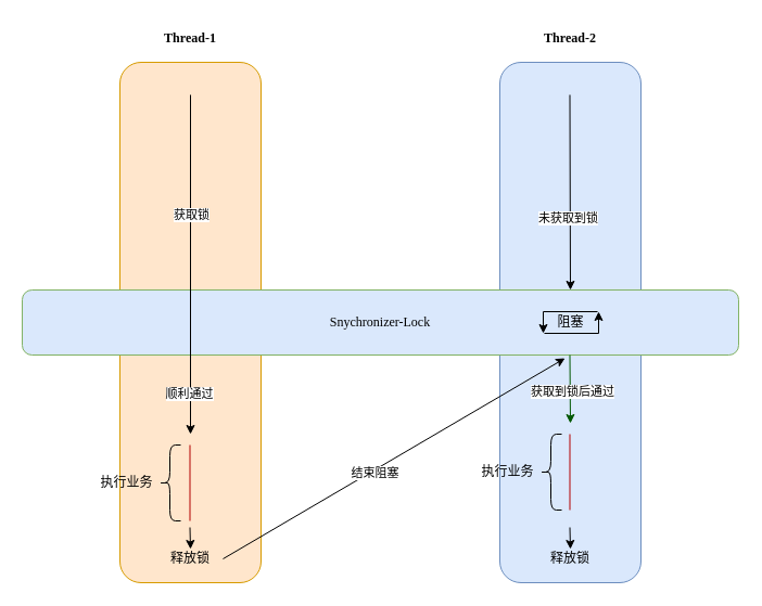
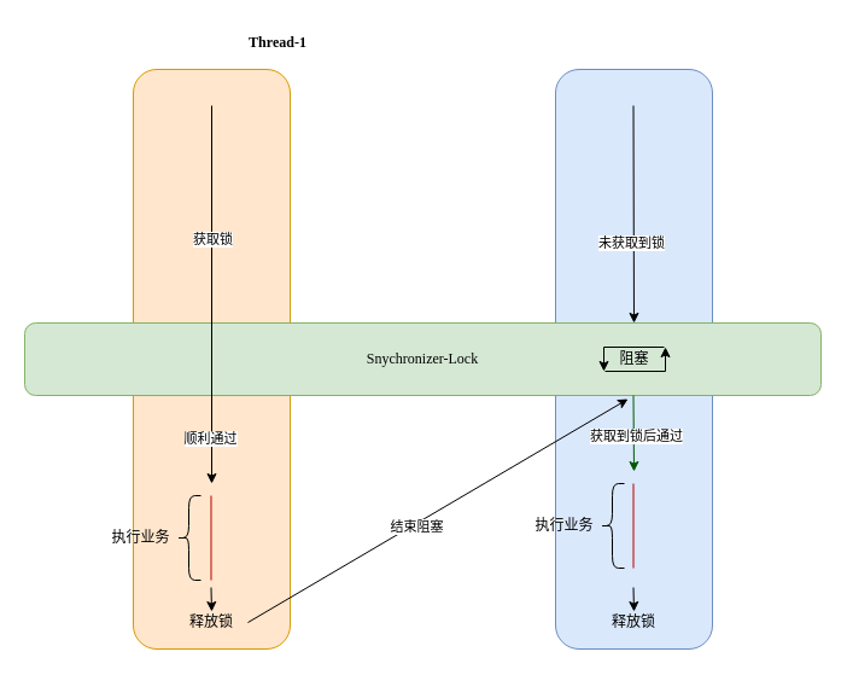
  <mxCell id="0" />
  <mxCell id="1" parent="0" />
  <mxCell id="2" value="" style="rounded=1;whiteSpace=wrap;html=1;fontSize=12;glass=0;strokeWidth=1;shadow=0;fontFamily=JetBrains Mono;fillColor=#dae8fc;strokeColor=#6c8ebf;" vertex="1" parent="1"><mxGeometry x="460" y="57" width="130" height="480" as="geometry" /></mxCell>
  <mxCell id="3" value="" style="rounded=1;whiteSpace=wrap;html=1;fontSize=12;glass=0;strokeWidth=1;shadow=0;fontFamily=JetBrains Mono;fillColor=#ffe6cc;strokeColor=#d79b00;" parent="1" vertex="1"><mxGeometry x="110" y="57" width="130" height="480" as="geometry" /></mxCell>
- <mxCell id="4" value="Snychronizer-Lock" style="rounded=1;whiteSpace=wrap;html=1;fontFamily=JetBrains Mono;fillColor=#dae8fc;strokeColor=#82b366;" vertex="1" parent="1"><mxGeometry x="20" y="267" width="660" height="60" as="geometry" /></mxCell>
+ <mxCell id="4" value="Snychronizer-Lock" style="rounded=1;whiteSpace=wrap;html=1;fontFamily=JetBrains Mono;fillColor=#d5e8d4;strokeColor=#82b366;" vertex="1" parent="1"><mxGeometry x="20" y="267" width="660" height="60" as="geometry" /></mxCell>
  <mxCell id="5" value="" style="endArrow=classic;html=1;rounded=0;fontFamily=JetBrains Mono;" edge="1" parent="1"><mxGeometry width="50" height="50" relative="1" as="geometry"><mxPoint x="175" y="87" as="sourcePoint" /><mxPoint x="175" y="400" as="targetPoint" /></mxGeometry></mxCell>
  <mxCell id="6" value="顺利通过" style="edgeLabel;html=1;align=center;verticalAlign=middle;resizable=0;points=[];fontFamily=JetBrains Mono;" vertex="1" connectable="0" parent="5"><mxGeometry x="0.51" y="-2" relative="1" as="geometry"><mxPoint y="39" as="offset" /></mxGeometry></mxCell>
  <mxCell id="7" value="获取锁" style="edgeLabel;html=1;align=center;verticalAlign=middle;resizable=0;points=[];fontFamily=JetBrains Mono;" vertex="1" connectable="0" parent="5"><mxGeometry x="-0.295" relative="1" as="geometry"><mxPoint as="offset" /></mxGeometry></mxCell>
  <mxCell id="8" value="" style="endArrow=classic;html=1;rounded=0;fontFamily=JetBrains Mono;" edge="1" parent="1"><mxGeometry width="50" height="50" relative="1" as="geometry"><mxPoint x="524.5" y="87" as="sourcePoint" /><mxPoint x="525" y="267" as="targetPoint" /></mxGeometry></mxCell>
  <mxCell id="9" value="未获取到锁" style="edgeLabel;html=1;align=center;verticalAlign=middle;resizable=0;points=[];fontFamily=JetBrains Mono;" vertex="1" connectable="0" parent="8"><mxGeometry x="0.51" y="-2" relative="1" as="geometry"><mxPoint y="-23" as="offset" /></mxGeometry></mxCell>
  <mxCell id="10" value="" style="edgeStyle=segmentEdgeStyle;endArrow=classic;html=1;rounded=0;fontFamily=JetBrains Mono;" edge="1" parent="1"><mxGeometry width="50" height="50" relative="1" as="geometry"><mxPoint x="501" y="307" as="sourcePoint" /><mxPoint x="551" y="287" as="targetPoint" /><Array as="points"><mxPoint x="501" y="307" /><mxPoint x="551" y="307" /></Array></mxGeometry></mxCell>
  <mxCell id="11" value="" style="edgeStyle=segmentEdgeStyle;endArrow=classic;html=1;rounded=0;fontFamily=JetBrains Mono;" edge="1" parent="1"><mxGeometry width="50" height="50" relative="1" as="geometry"><mxPoint x="550" y="287" as="sourcePoint" /><mxPoint x="500" y="307" as="targetPoint" /><Array as="points"><mxPoint x="550" y="287" /><mxPoint x="500" y="287" /></Array></mxGeometry></mxCell>
  <mxCell id="12" value="阻塞" style="text;html=1;resizable=0;autosize=1;align=center;verticalAlign=middle;points=[];fillColor=none;strokeColor=none;rounded=0;fontFamily=JetBrains Mono;" vertex="1" parent="1"><mxGeometry x="505" y="287" width="40" height="20" as="geometry" /></mxCell>
  <mxCell id="13" value="" style="endArrow=classic;html=1;rounded=0;fillColor=#008a00;strokeColor=#005700;fontFamily=JetBrains Mono;" edge="1" parent="1"><mxGeometry width="50" height="50" relative="1" as="geometry"><mxPoint x="524.5" y="327" as="sourcePoint" /><mxPoint x="525" y="390" as="targetPoint" /></mxGeometry></mxCell>
  <mxCell id="14" value="获取到锁后通过" style="edgeLabel;html=1;align=center;verticalAlign=middle;resizable=0;points=[];fontFamily=JetBrains Mono;" vertex="1" connectable="0" parent="13"><mxGeometry x="-0.225" y="2" relative="1" as="geometry"><mxPoint y="10" as="offset" /></mxGeometry></mxCell>
  <mxCell id="15" value="" style="endArrow=none;html=1;rounded=0;fillColor=#e51400;strokeColor=#B20000;fontFamily=JetBrains Mono;" edge="1" parent="1"><mxGeometry width="50" height="50" relative="1" as="geometry"><mxPoint x="174.5" y="480" as="sourcePoint" /><mxPoint x="174.5" y="410" as="targetPoint" /></mxGeometry></mxCell>
  <mxCell id="16" value="" style="shape=curlyBracket;whiteSpace=wrap;html=1;rounded=1;fontFamily=JetBrains Mono;" vertex="1" parent="1"><mxGeometry x="146" y="410" width="20" height="70" as="geometry" /></mxCell>
  <mxCell id="17" value="执行业务" style="text;html=1;resizable=0;autosize=1;align=center;verticalAlign=middle;points=[];fillColor=none;strokeColor=none;rounded=0;fontFamily=JetBrains Mono;" vertex="1" parent="1"><mxGeometry x="86" y="435" width="60" height="20" as="geometry" /></mxCell>
  <mxCell id="18" value="" style="endArrow=none;html=1;rounded=0;fillColor=#e51400;strokeColor=#B20000;fontFamily=JetBrains Mono;" edge="1" parent="1"><mxGeometry width="50" height="50" relative="1" as="geometry"><mxPoint x="524.5" y="470" as="sourcePoint" /><mxPoint x="524.5" y="400" as="targetPoint" /></mxGeometry></mxCell>
  <mxCell id="19" value="" style="shape=curlyBracket;whiteSpace=wrap;html=1;rounded=1;fontFamily=JetBrains Mono;" vertex="1" parent="1"><mxGeometry x="497" y="400" width="20" height="70" as="geometry" /></mxCell>
  <mxCell id="20" value="执行业务" style="text;html=1;resizable=0;autosize=1;align=center;verticalAlign=middle;points=[];fillColor=none;strokeColor=none;rounded=0;fontFamily=JetBrains Mono;" vertex="1" parent="1"><mxGeometry x="437" y="425" width="60" height="20" as="geometry" /></mxCell>
  <mxCell id="21" value="释放锁" style="text;html=1;strokeColor=none;fillColor=none;align=center;verticalAlign=middle;whiteSpace=wrap;rounded=0;fontFamily=JetBrains Mono;" vertex="1" parent="1"><mxGeometry x="145" y="500" width="60" height="30" as="geometry" /></mxCell>
  <mxCell id="22" value="" style="endArrow=classic;html=1;rounded=0;exitX=1;exitY=0.5;exitDx=0;exitDy=0;fontFamily=JetBrains Mono;" edge="1" parent="1" source="21"><mxGeometry width="50" height="50" relative="1" as="geometry"><mxPoint x="350" y="310" as="sourcePoint" /><mxPoint x="520" y="330" as="targetPoint" /></mxGeometry></mxCell>
  <mxCell id="23" value="结束阻塞" style="edgeLabel;html=1;align=center;verticalAlign=middle;resizable=0;points=[];fontFamily=JetBrains Mono;" vertex="1" connectable="0" parent="22"><mxGeometry x="-0.117" y="-2" relative="1" as="geometry"><mxPoint as="offset" /></mxGeometry></mxCell>
  <mxCell id="24" value="" style="endArrow=classic;html=1;rounded=0;fontFamily=JetBrains Mono;" edge="1" parent="1"><mxGeometry width="50" height="50" relative="1" as="geometry"><mxPoint x="174.5" y="486" as="sourcePoint" /><mxPoint x="175" y="506" as="targetPoint" /></mxGeometry></mxCell>
  <mxCell id="25" value="释放锁" style="text;html=1;strokeColor=none;fillColor=none;align=center;verticalAlign=middle;whiteSpace=wrap;rounded=0;fontFamily=JetBrains Mono;" vertex="1" parent="1"><mxGeometry x="495" y="500" width="60" height="30" as="geometry" /></mxCell>
  <mxCell id="26" value="" style="endArrow=classic;html=1;rounded=0;fontFamily=JetBrains Mono;" edge="1" parent="1"><mxGeometry width="50" height="50" relative="1" as="geometry"><mxPoint x="524.5" y="486" as="sourcePoint" /><mxPoint x="525" y="506" as="targetPoint" /></mxGeometry></mxCell>
- <mxCell id="27" value="Thread-1" style="text;html=1;strokeColor=none;fillColor=none;align=center;verticalAlign=middle;whiteSpace=wrap;rounded=0;fontFamily=JetBrains Mono;fontStyle=1" vertex="1" parent="1"><mxGeometry x="145" y="20" width="60" height="30" as="geometry" /></mxCell>
- <mxCell id="28" value="Thread-2" style="text;html=1;strokeColor=none;fillColor=none;align=center;verticalAlign=middle;whiteSpace=wrap;rounded=0;fontFamily=JetBrains Mono;fontStyle=1" vertex="1" parent="1"><mxGeometry x="495" y="20" width="60" height="30" as="geometry" /></mxCell>
+ <mxCell id="27" value="Thread-1" style="text;html=1;strokeColor=none;fillColor=none;align=center;verticalAlign=middle;whiteSpace=wrap;rounded=0;fontFamily=JetBrains Mono;fontStyle=1" vertex="1" parent="1"><mxGeometry x="200" y="20" width="60" height="30" as="geometry" /></mxCell>
